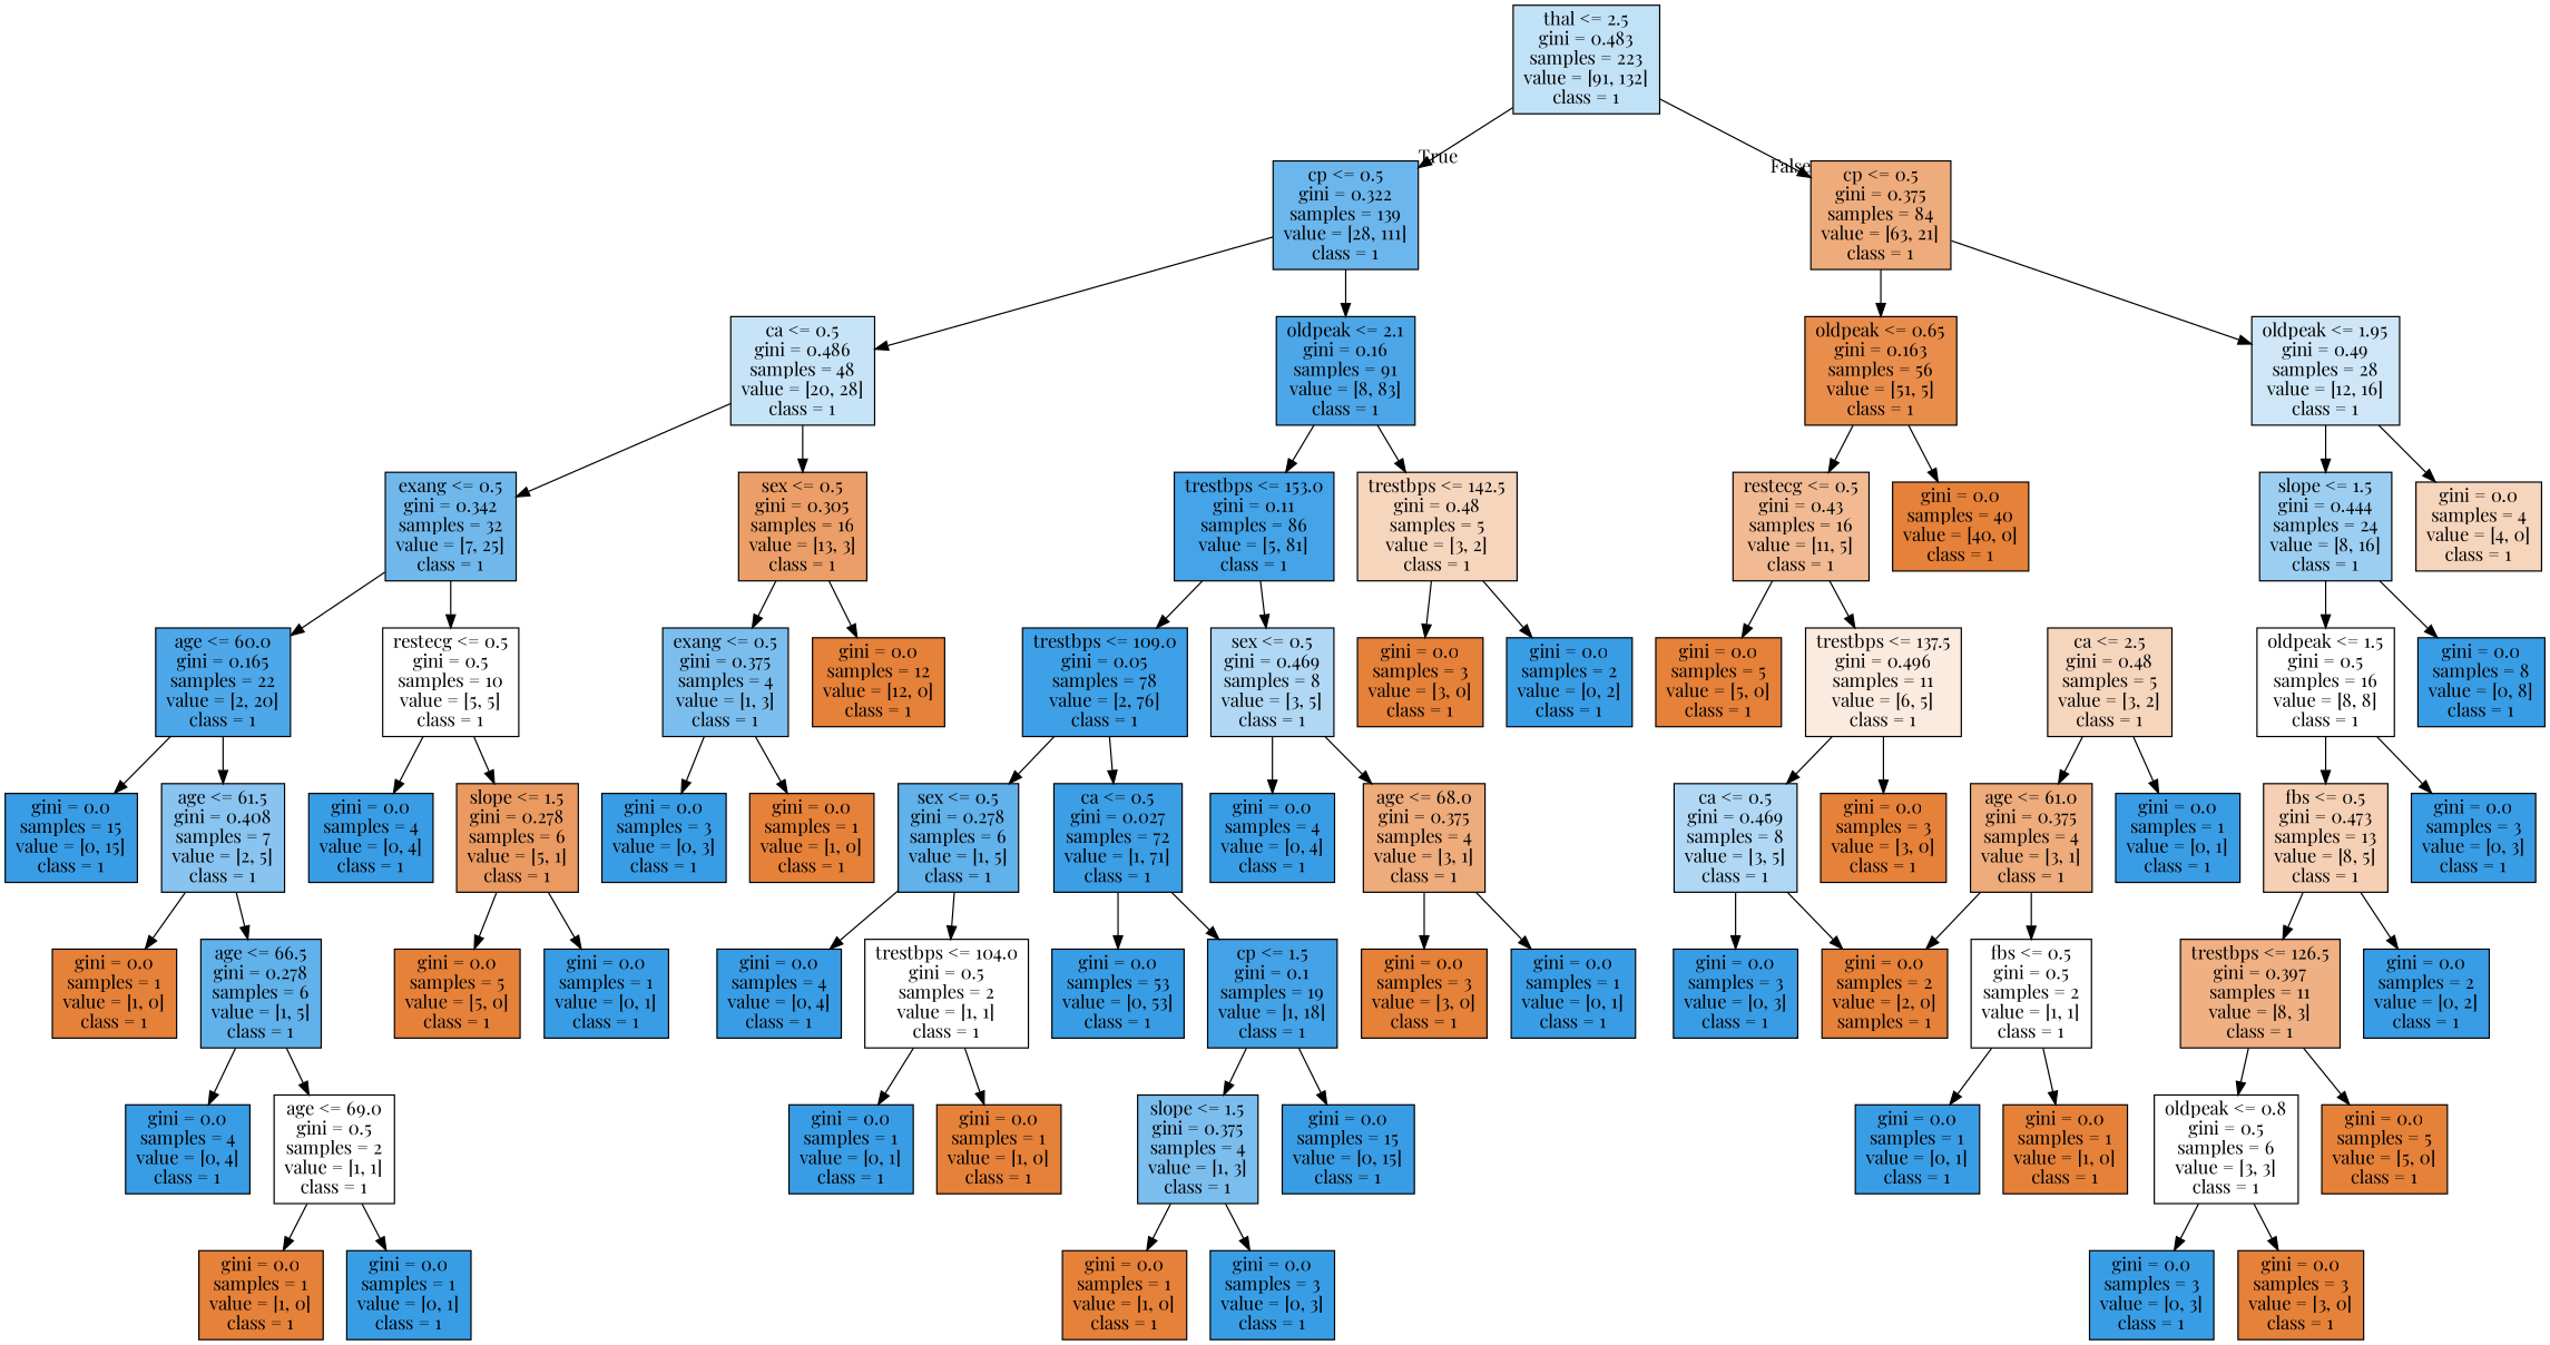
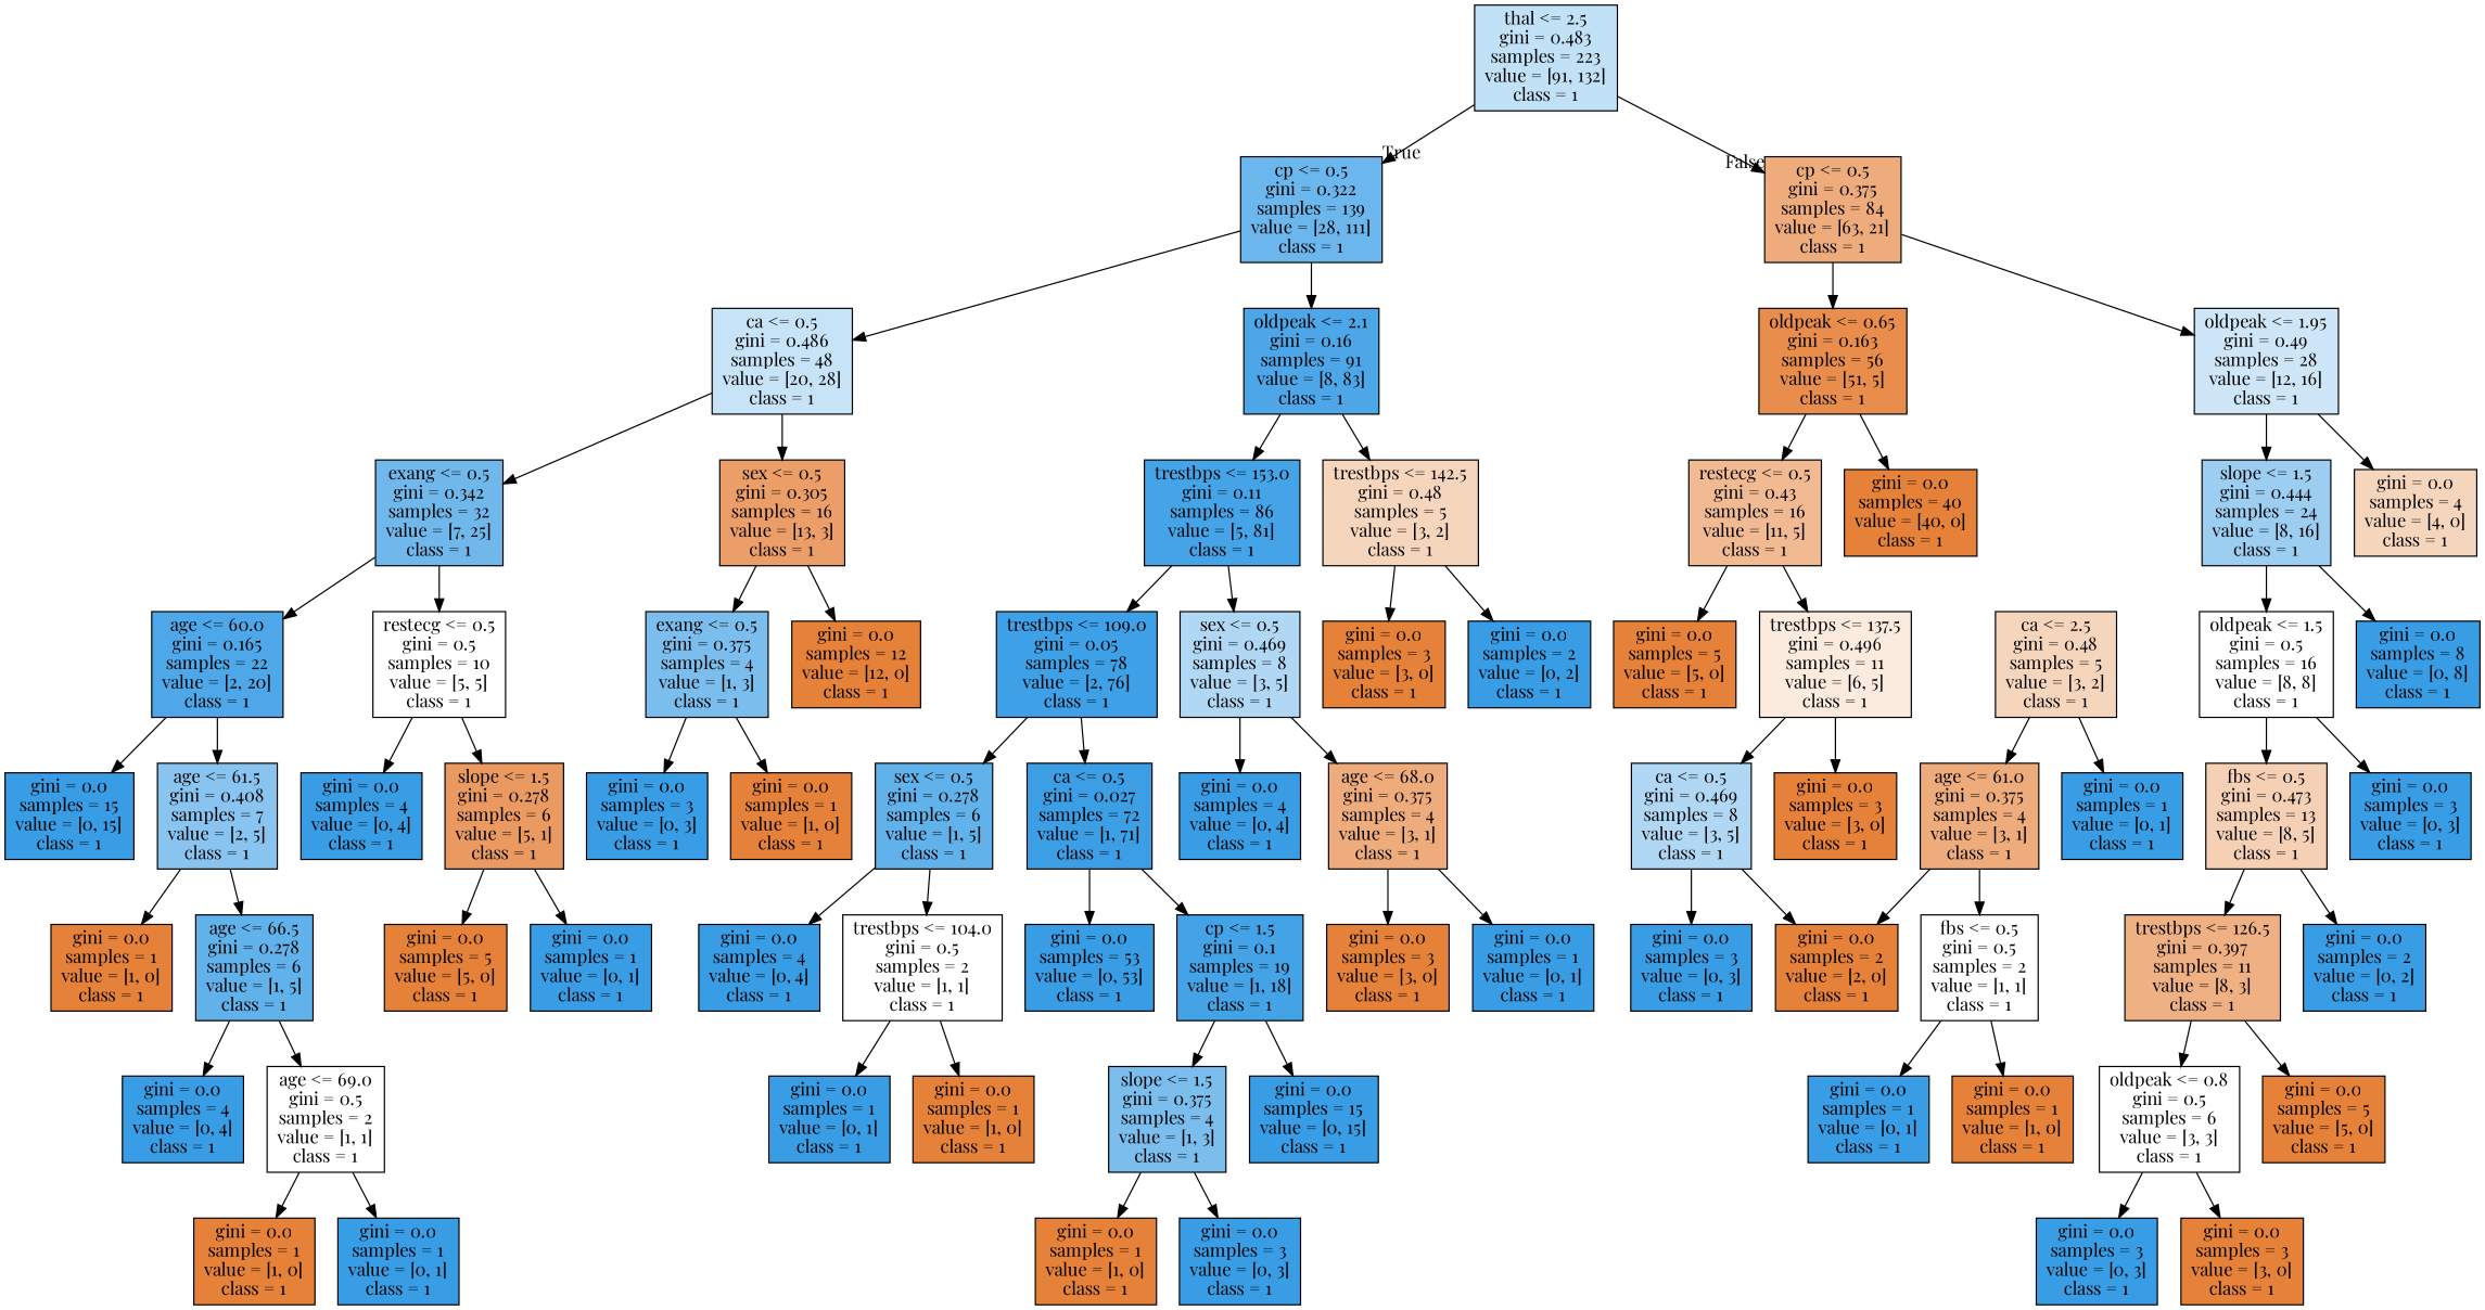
  digraph {
    fontname="Playfair Display"
    node [color=black fillcolor="#399de5" fontname="Playfair Display" shape=box style=filled]
    edge [fontname="Playfair Display"]
    n1 [fillcolor="#c1e1f7" label="thal <= 2.5\ngini = 0.483\nsamples = 223\nvalue = [91, 132]\nclass = 1"]
    n2 [fillcolor="#6bb6ec" label="cp <= 0.5\ngini = 0.322\nsamples = 139\nvalue = [28, 111]\nclass = 1"]
    n3 [fillcolor="#eeab7b" label="cp <= 0.5\ngini = 0.375\nsamples = 84\nvalue = [63, 21]\nclass = 1"]
    n4 [fillcolor="#c6e3f8" label="ca <= 0.5\ngini = 0.486\nsamples = 48\nvalue = [20, 28]\nclass = 1"]
    n5 [fillcolor="#4ca6e8" label="oldpeak <= 2.1\ngini = 0.16\nsamples = 91\nvalue = [8, 83]\nclass = 1"]
    n6 [fillcolor="#e88d4c" label="oldpeak <= 0.65\ngini = 0.163\nsamples = 56\nvalue = [51, 5]\nclass = 1"]
    n7 [fillcolor="#cee6f8" label="oldpeak <= 1.95\ngini = 0.49\nsamples = 28\nvalue = [12, 16]\nclass = 1"]
    n8 [fillcolor="#70b8ec" label="exang <= 0.5\ngini = 0.342\nsamples = 32\nvalue = [7, 25]\nclass = 1"]
    n9 [fillcolor="#eb9e67" label="sex <= 0.5\ngini = 0.305\nsamples = 16\nvalue = [13, 3]\nclass = 1"]
    n10 [fillcolor="#45a3e7" label="trestbps <= 153.0\ngini = 0.11\nsamples = 86\nvalue = [5, 81]\nclass = 1"]
    n11 [fillcolor="#f6d5bd" label="trestbps <= 142.5\ngini = 0.48\nsamples = 5\nvalue = [3, 2]\nclass = 1"]
    n12 [fillcolor="#4da7e8" label="age <= 60.0\ngini = 0.165\nsamples = 22\nvalue = [2, 20]\nclass = 1"]
    n13 [fillcolor="#ffffff" label="restecg <= 0.5\ngini = 0.5\nsamples = 10\nvalue = [5, 5]\nclass = 1"]
    n14 [fillcolor="#7bbeee" label="exang <= 0.5\ngini = 0.375\nsamples = 4\nvalue = [1, 3]\nclass = 1"]
    n15 [fillcolor="#e58139" label="gini = 0.0\nsamples = 12\nvalue = [12, 0]\nclass = 1"]
    n16 [label="gini = 0.0\nsamples = 15\nvalue = [0, 15]\nclass = 1"]
    n17 [fillcolor="#88c4ef" label="age <= 61.5\ngini = 0.408\nsamples = 7\nvalue = [2, 5]\nclass = 1"]
    n18 [label="gini = 0.0\nsamples = 4\nvalue = [0, 4]\nclass = 1"]
    n19 [fillcolor="#ea9a61" label="slope <= 1.5\ngini = 0.278\nsamples = 6\nvalue = [5, 1]\nclass = 1"]
    n20 [fillcolor="#e58139" label="gini = 0.0\nsamples = 1\nvalue = [1, 0]\nclass = 1"]
    n21 [fillcolor="#61b1ea" label="age <= 66.5\ngini = 0.278\nsamples = 6\nvalue = [1, 5]\nclass = 1"]
    n22 [label="gini = 0.0\nsamples = 4\nvalue = [0, 4]\nclass = 1"]
    n23 [fillcolor="#ffffff" label="age <= 69.0\ngini = 0.5\nsamples = 2\nvalue = [1, 1]\nclass = 1"]
    n24 [fillcolor="#e58139" label="gini = 0.0\nsamples = 1\nvalue = [1, 0]\nclass = 1"]
    n25 [label="gini = 0.0\nsamples = 1\nvalue = [0, 1]\nclass = 1"]
    n26 [fillcolor="#e58139" label="gini = 0.0\nsamples = 5\nvalue = [5, 0]\nclass = 1"]
    n27 [label="gini = 0.0\nsamples = 1\nvalue = [0, 1]\nclass = 1"]
    n28 [label="gini = 0.0\nsamples = 3\nvalue = [0, 3]\nclass = 1"]
    n29 [fillcolor="#e58139" label="gini = 0.0\nsamples = 1\nvalue = [1, 0]\nclass = 1"]
    n30 [fillcolor="#3ea0e6" label="trestbps <= 109.0\ngini = 0.05\nsamples = 78\nvalue = [2, 76]\nclass = 1"]
    n31 [fillcolor="#b0d8f5" label="sex <= 0.5\ngini = 0.469\nsamples = 8\nvalue = [3, 5]\nclass = 1"]
    n32 [fillcolor="#e58139" label="gini = 0.0\nsamples = 3\nvalue = [3, 0]\nclass = 1"]
    n33 [label="gini = 0.0\nsamples = 2\nvalue = [0, 2]\nclass = 1"]
    n34 [fillcolor="#61b1ea" label="sex <= 0.5\ngini = 0.278\nsamples = 6\nvalue = [1, 5]\nclass = 1"]
    n35 [fillcolor="#3c9ee5" label="ca <= 0.5\ngini = 0.027\nsamples = 72\nvalue = [1, 71]\nclass = 1"]
    n36 [label="gini = 0.0\nsamples = 4\nvalue = [0, 4]\nclass = 1"]
    n37 [fillcolor="#eeab7b" label="age <= 68.0\ngini = 0.375\nsamples = 4\nvalue = [3, 1]\nclass = 1"]
    n38 [label="gini = 0.0\nsamples = 4\nvalue = [0, 4]\nclass = 1"]
    n39 [fillcolor="#ffffff" label="trestbps <= 104.0\ngini = 0.5\nsamples = 2\nvalue = [1, 1]\nclass = 1"]
    n40 [label="gini = 0.0\nsamples = 53\nvalue = [0, 53]\nclass = 1"]
    n41 [fillcolor="#44a2e6" label="cp <= 1.5\ngini = 0.1\nsamples = 19\nvalue = [1, 18]\nclass = 1"]
    n42 [label="gini = 0.0\nsamples = 1\nvalue = [0, 1]\nclass = 1"]
    n43 [fillcolor="#e58139" label="gini = 0.0\nsamples = 1\nvalue = [1, 0]\nclass = 1"]
    n44 [fillcolor="#7bbeee" label="slope <= 1.5\ngini = 0.375\nsamples = 4\nvalue = [1, 3]\nclass = 1"]
    n45 [label="gini = 0.0\nsamples = 15\nvalue = [0, 15]\nclass = 1"]
    n46 [fillcolor="#e58139" label="gini = 0.0\nsamples = 1\nvalue = [1, 0]\nclass = 1"]
    n47 [label="gini = 0.0\nsamples = 3\nvalue = [0, 3]\nclass = 1"]
    n48 [fillcolor="#e58139" label="gini = 0.0\nsamples = 3\nvalue = [3, 0]\nclass = 1"]
    n49 [label="gini = 0.0\nsamples = 1\nvalue = [0, 1]\nclass = 1"]
    n50 [fillcolor="#f1ba93" label="restecg <= 0.5\ngini = 0.43\nsamples = 16\nvalue = [11, 5]\nclass = 1"]
    n51 [fillcolor="#e58139" label="gini = 0.0\nsamples = 40\nvalue = [40, 0]\nclass = 1"]
    n52 [fillcolor="#9ccef2" label="slope <= 1.5\ngini = 0.444\nsamples = 24\nvalue = [8, 16]\nclass = 1"]
    n53 [fillcolor="#f6d5bd" label="gini = 0.0\nsamples = 4\nvalue = [4, 0]\nclass = 1"]
    n54 [fillcolor="#e58139" label="gini = 0.0\nsamples = 5\nvalue = [5, 0]\nclass = 1"]
    n55 [fillcolor="#fbeade" label="trestbps <= 137.5\ngini = 0.496\nsamples = 11\nvalue = [6, 5]\nclass = 1"]
    n56 [fillcolor="#b0d8f5" label="ca <= 0.5\ngini = 0.469\nsamples = 8\nvalue = [3, 5]\nclass = 1"]
    n57 [fillcolor="#e58139" label="gini = 0.0\nsamples = 3\nvalue = [3, 0]\nclass = 1"]
    n58 [label="gini = 0.0\nsamples = 3\nvalue = [0, 3]\nclass = 1"]
-   n59 [fillcolor="#e58139" label="gini = 0.0\nsamples = 2\nvalue = [2, 0]\nsamples = 1"]
+   n59 [fillcolor="#e58139" label="gini = 0.0\nsamples = 2\nvalue = [2, 0]\nclass = 1"]
    n60 [fillcolor="#f6d5bd" label="ca <= 2.5\ngini = 0.48\nsamples = 5\nvalue = [3, 2]\nclass = 1"]
    n61 [fillcolor="#eeab7b" label="age <= 61.0\ngini = 0.375\nsamples = 4\nvalue = [3, 1]\nclass = 1"]
    n62 [label="gini = 0.0\nsamples = 1\nvalue = [0, 1]\nclass = 1"]
    n63 [fillcolor="#ffffff" label="fbs <= 0.5\ngini = 0.5\nsamples = 2\nvalue = [1, 1]\nclass = 1"]
    n64 [label="gini = 0.0\nsamples = 1\nvalue = [0, 1]\nclass = 1"]
    n65 [fillcolor="#e58139" label="gini = 0.0\nsamples = 1\nvalue = [1, 0]\nclass = 1"]
    n66 [fillcolor="#ffffff" label="oldpeak <= 1.5\ngini = 0.5\nsamples = 16\nvalue = [8, 8]\nclass = 1"]
    n67 [label="gini = 0.0\nsamples = 8\nvalue = [0, 8]\nclass = 1"]
    n68 [fillcolor="#f5d0b5" label="fbs <= 0.5\ngini = 0.473\nsamples = 13\nvalue = [8, 5]\nclass = 1"]
    n69 [label="gini = 0.0\nsamples = 3\nvalue = [0, 3]\nclass = 1"]
    n70 [fillcolor="#efb083" label="trestbps <= 126.5\ngini = 0.397\nsamples = 11\nvalue = [8, 3]\nclass = 1"]
    n71 [label="gini = 0.0\nsamples = 2\nvalue = [0, 2]\nclass = 1"]
    n72 [fillcolor="#ffffff" label="oldpeak <= 0.8\ngini = 0.5\nsamples = 6\nvalue = [3, 3]\nclass = 1"]
    n73 [fillcolor="#e58139" label="gini = 0.0\nsamples = 5\nvalue = [5, 0]\nclass = 1"]
    n74 [label="gini = 0.0\nsamples = 3\nvalue = [0, 3]\nclass = 1"]
    n75 [fillcolor="#e58139" label="gini = 0.0\nsamples = 3\nvalue = [3, 0]\nclass = 1"]
    n1 -> n2 [headlabel=True labelangle=45 labeldistance=2.5]
    n1 -> n3 [headlabel=False labelangle=-45 labeldistance=2.5]
    n2 -> n4
    n2 -> n5
    n3 -> n6
    n3 -> n7
    n4 -> n8
    n4 -> n9
    n5 -> n10
    n5 -> n11
    n6 -> n50
    n6 -> n51
    n7 -> n52
    n7 -> n53
    n8 -> n12
    n8 -> n13
    n9 -> n14
    n9 -> n15
    n10 -> n30
    n10 -> n31
    n11 -> n32
    n11 -> n33
    n12 -> n16
    n12 -> n17
    n13 -> n18
    n13 -> n19
    n14 -> n28
    n14 -> n29
    n17 -> n20
    n17 -> n21
    n19 -> n26
    n19 -> n27
    n21 -> n22
    n21 -> n23
    n23 -> n24
    n23 -> n25
    n30 -> n34
    n30 -> n35
    n31 -> n36
    n31 -> n37
    n34 -> n38
    n34 -> n39
    n35 -> n40
    n35 -> n41
    n37 -> n48
    n37 -> n49
    n39 -> n42
    n39 -> n43
    n41 -> n44
    n41 -> n45
    n44 -> n46
    n44 -> n47
    n50 -> n54
    n50 -> n55
    n52 -> n66
    n52 -> n67
    n55 -> n56
    n55 -> n57
    n56 -> n58
    n56 -> n59
    n60 -> n61
    n60 -> n62
    n61 -> n59
    n61 -> n63
    n63 -> n64
    n63 -> n65
    n66 -> n68
    n66 -> n69
    n68 -> n70
    n68 -> n71
    n70 -> n72
    n70 -> n73
    n72 -> n74
    n72 -> n75
  }
